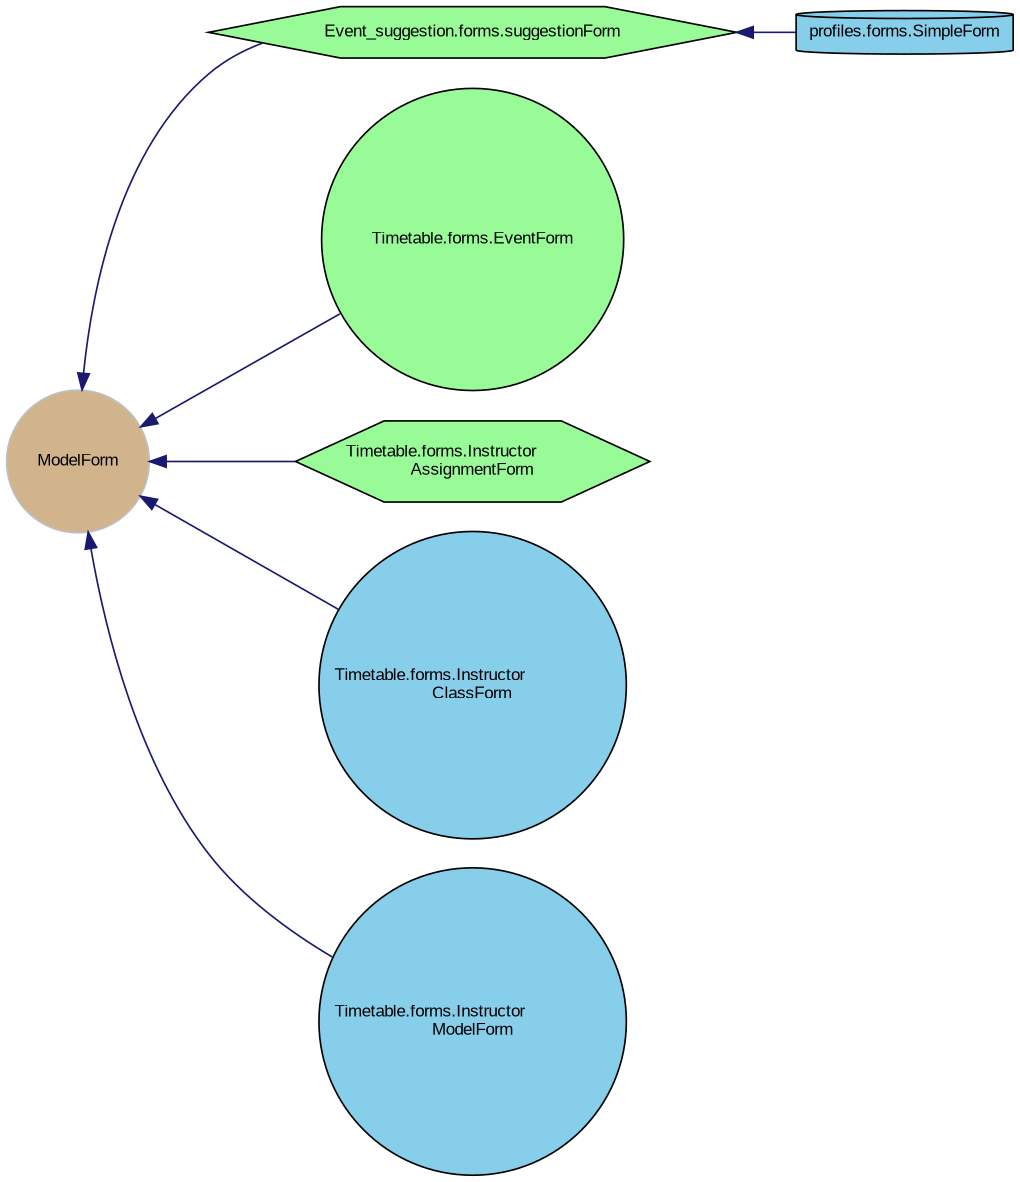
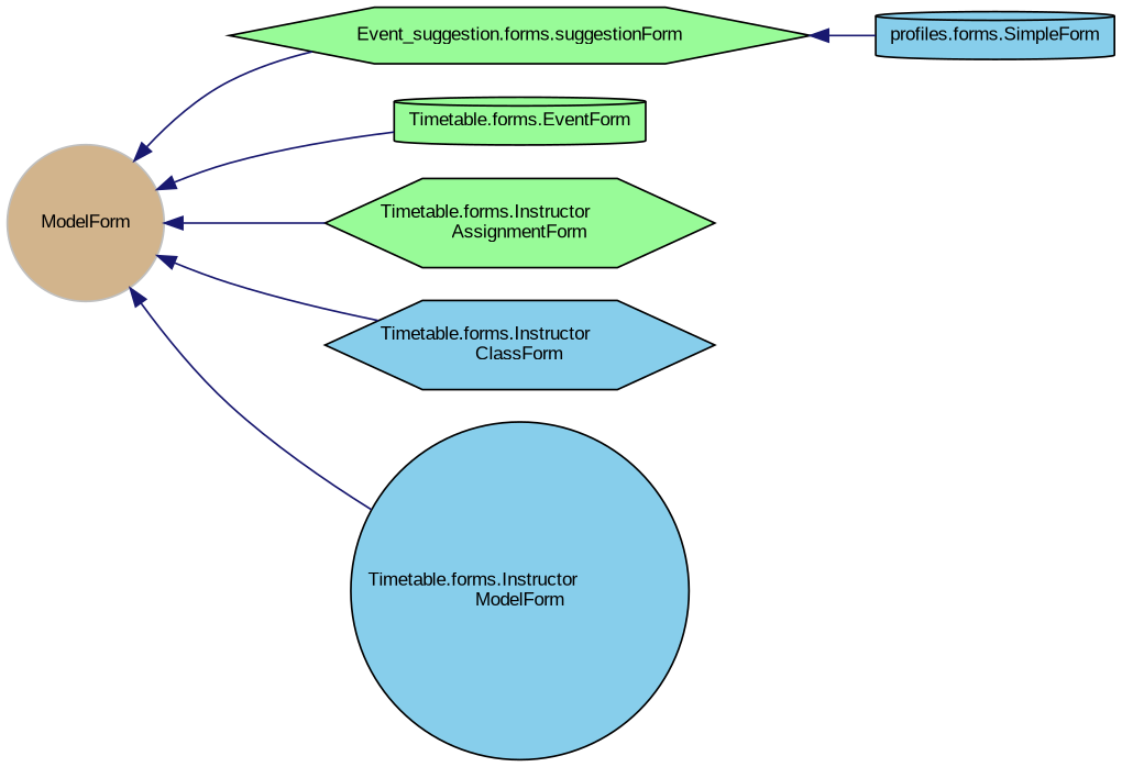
  digraph {
    fontname="Liberation Sans"
    rankdir=LR
    node [color=black fillcolor=palegreen fontname="Liberation Sans" fontsize=10 shape=circle style=filled]
    edge [color=midnightblue dir=back fontname="Liberation Sans" fontsize=10 labelfontname=Helvetica labelfontsize=10 style=solid]
    n1 [color=grey75 fillcolor=tan height=0.2 label=ModelForm width=0.4]
    n2 [height=0.2 label="Event_suggestion.forms.suggestionForm" shape=hexagon width=0.4]
-   n3 [height=0.2 label="Timetable.forms.EventForm" width=0.4]
+   n3 [height=0.2 label="Timetable.forms.EventForm" shape=cylinder width=0.4]
    n4 [height=0.2 label="Timetable.forms.Instructor\lAssignmentForm" shape=hexagon width=0.4]
-   n5 [fillcolor=skyblue height=0.2 label="Timetable.forms.Instructor\lClassForm" width=0.4]
+   n5 [fillcolor=skyblue height=0.2 label="Timetable.forms.Instructor\lClassForm" shape=hexagon width=0.4]
    n6 [fillcolor=skyblue height=0.2 label="Timetable.forms.Instructor\lModelForm" width=0.4]
    n7 [fillcolor=skyblue height=0.2 label="profiles.forms.SimpleForm" shape=cylinder width=0.4]
    n1 -> n2
    n1 -> n3
    n1 -> n4
    n1 -> n5
    n1 -> n6
    n2 -> n7
  }
